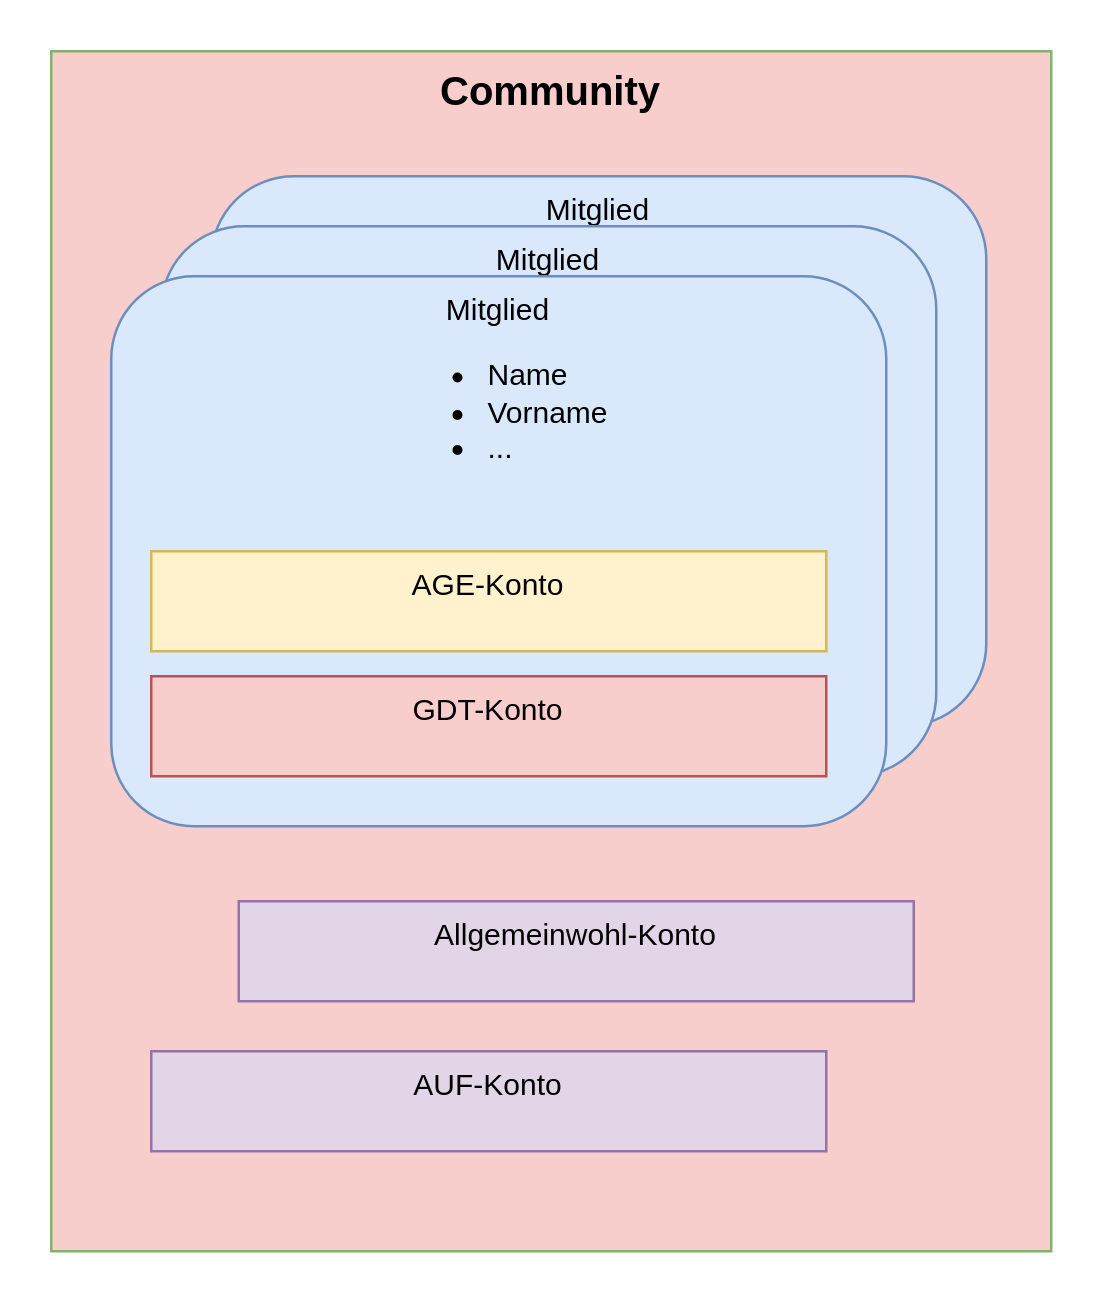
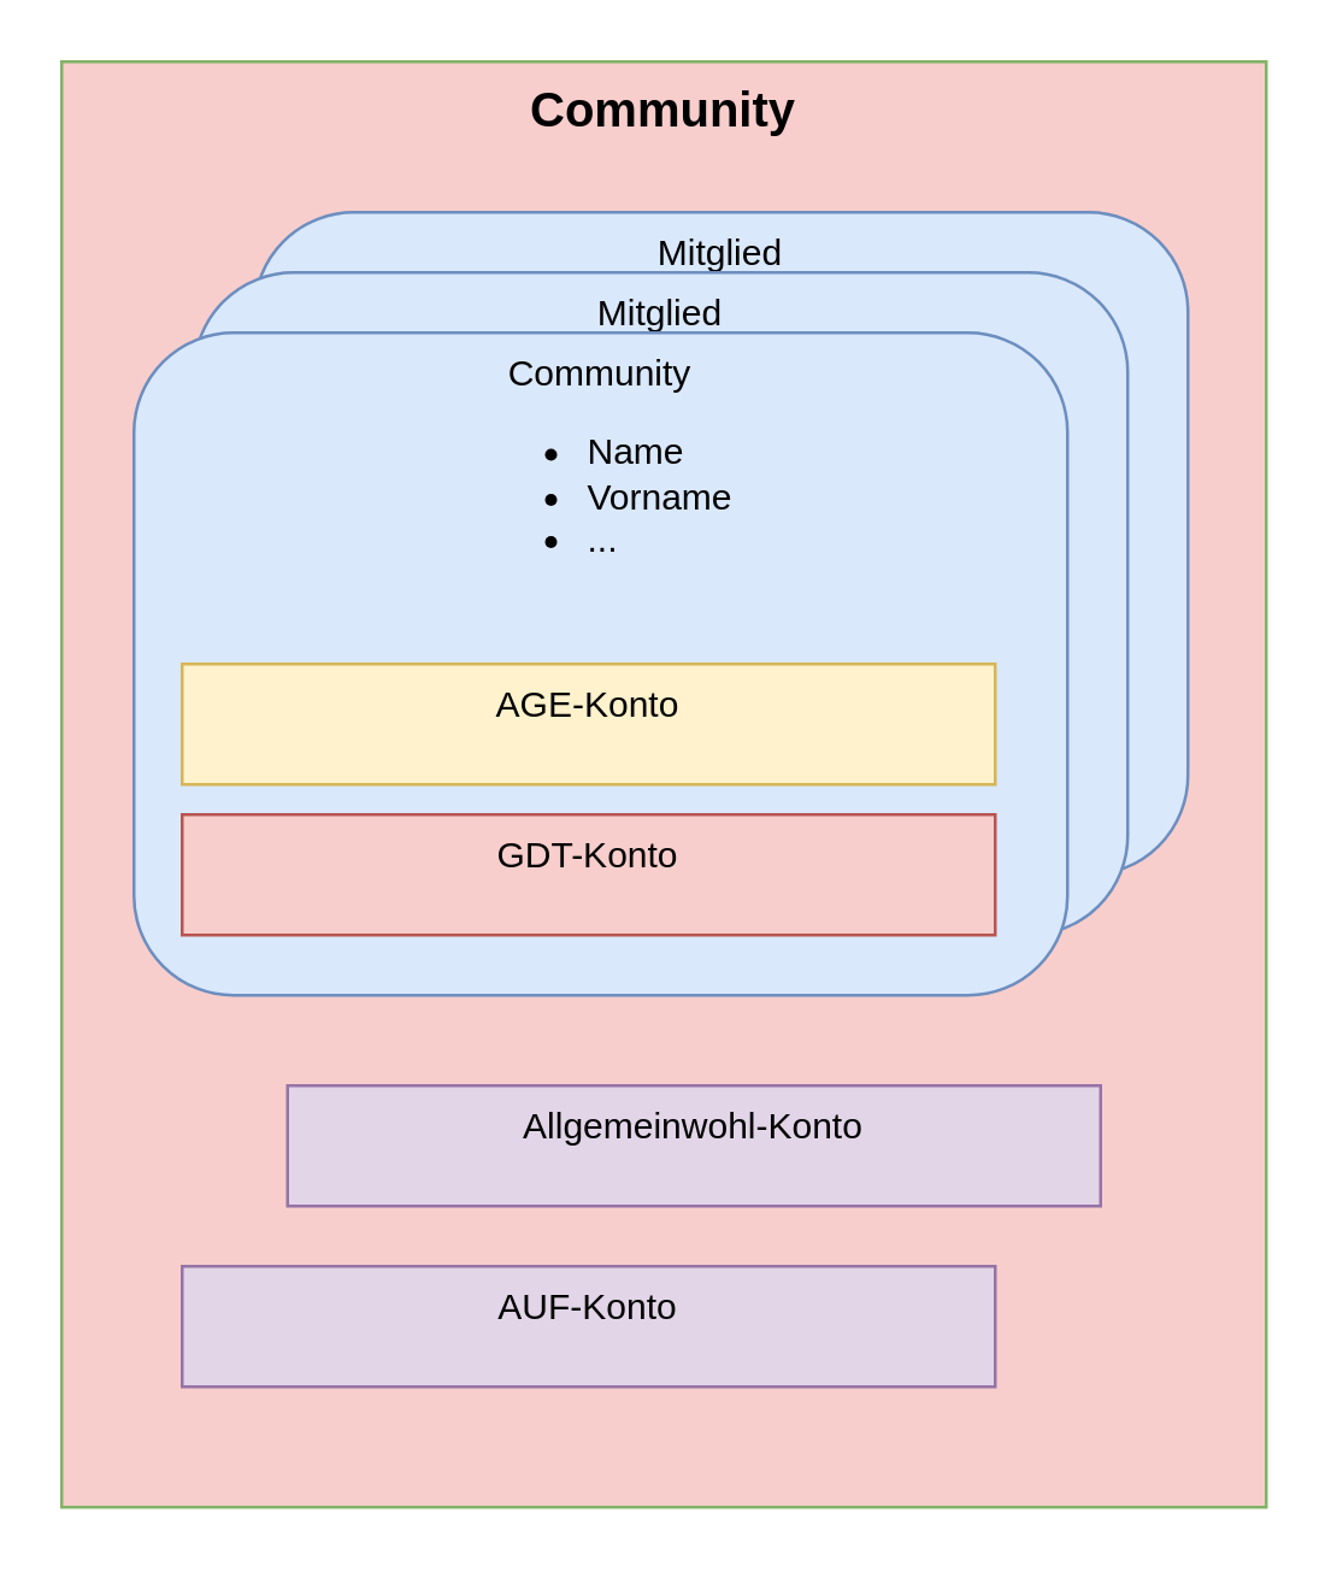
  <mxCell id="0" />
  <mxCell id="1" parent="0" />
  <mxCell id="2" value="&lt;font style=&quot;font-size: 16px&quot;&gt;&lt;b&gt;Community&lt;/b&gt;&lt;/font&gt;" style="rounded=0;whiteSpace=wrap;html=1;align=center;verticalAlign=top;fillColor=#f8cecc;strokeColor=#82b366;" parent="1" vertex="1"><mxGeometry x="20" y="20" width="400" height="480" as="geometry" /></mxCell>
  <mxCell id="3" value="Mitglied" style="rounded=1;whiteSpace=wrap;html=1;align=center;verticalAlign=top;fillColor=#dae8fc;strokeColor=#6c8ebf;" parent="1" vertex="1"><mxGeometry x="84" y="70" width="310" height="220" as="geometry" /></mxCell>
  <mxCell id="4" value="Mitglied" style="rounded=1;whiteSpace=wrap;html=1;align=center;verticalAlign=top;fillColor=#dae8fc;strokeColor=#6c8ebf;" parent="1" vertex="1"><mxGeometry x="64" y="90" width="310" height="220" as="geometry" /></mxCell>
- <mxCell id="5" value="Mitglied&lt;br&gt;&lt;div style=&quot;text-align: left&quot;&gt;&lt;ul&gt;&lt;li&gt;&lt;span style=&quot;text-align: left&quot;&gt;Name&lt;/span&gt;&lt;/li&gt;&lt;li&gt;&lt;span&gt;Vorname&lt;/span&gt;&lt;/li&gt;&lt;li&gt;&lt;span&gt;...&lt;/span&gt;&lt;/li&gt;&lt;/ul&gt;&lt;/div&gt;" style="rounded=1;whiteSpace=wrap;html=1;align=center;verticalAlign=top;fillColor=#dae8fc;strokeColor=#6c8ebf;" parent="1" vertex="1"><mxGeometry x="44" y="110" width="310" height="220" as="geometry" /></mxCell>
+ <mxCell id="5" value="Community&lt;br&gt;&lt;div style=&quot;text-align: left&quot;&gt;&lt;ul&gt;&lt;li&gt;&lt;span style=&quot;text-align: left&quot;&gt;Name&lt;/span&gt;&lt;/li&gt;&lt;li&gt;&lt;span&gt;Vorname&lt;/span&gt;&lt;/li&gt;&lt;li&gt;&lt;span&gt;...&lt;/span&gt;&lt;/li&gt;&lt;/ul&gt;&lt;/div&gt;" style="rounded=1;whiteSpace=wrap;html=1;align=center;verticalAlign=top;fillColor=#dae8fc;strokeColor=#6c8ebf;" parent="1" vertex="1"><mxGeometry x="44" y="110" width="310" height="220" as="geometry" /></mxCell>
  <mxCell id="6" value="AGE-Konto" style="rounded=0;whiteSpace=wrap;html=1;align=center;verticalAlign=top;fillColor=#fff2cc;strokeColor=#d6b656;" parent="1" vertex="1"><mxGeometry x="60" y="220" width="270" height="40" as="geometry" /></mxCell>
  <mxCell id="7" value="GDT-Konto" style="rounded=0;whiteSpace=wrap;html=1;align=center;verticalAlign=top;fillColor=#f8cecc;strokeColor=#b85450;" parent="1" vertex="1"><mxGeometry x="60" y="270" width="270" height="40" as="geometry" /></mxCell>
  <mxCell id="8" value="Allgemeinwohl-Konto" style="rounded=0;whiteSpace=wrap;html=1;align=center;verticalAlign=top;fillColor=#e1d5e7;strokeColor=#9673a6;" parent="1" vertex="1"><mxGeometry x="95" y="360" width="270" height="40" as="geometry" /></mxCell>
  <mxCell id="9" value="AUF-Konto" style="rounded=0;whiteSpace=wrap;html=1;align=center;verticalAlign=top;fillColor=#e1d5e7;strokeColor=#9673a6;" parent="1" vertex="1"><mxGeometry x="60" y="420" width="270" height="40" as="geometry" /></mxCell>
